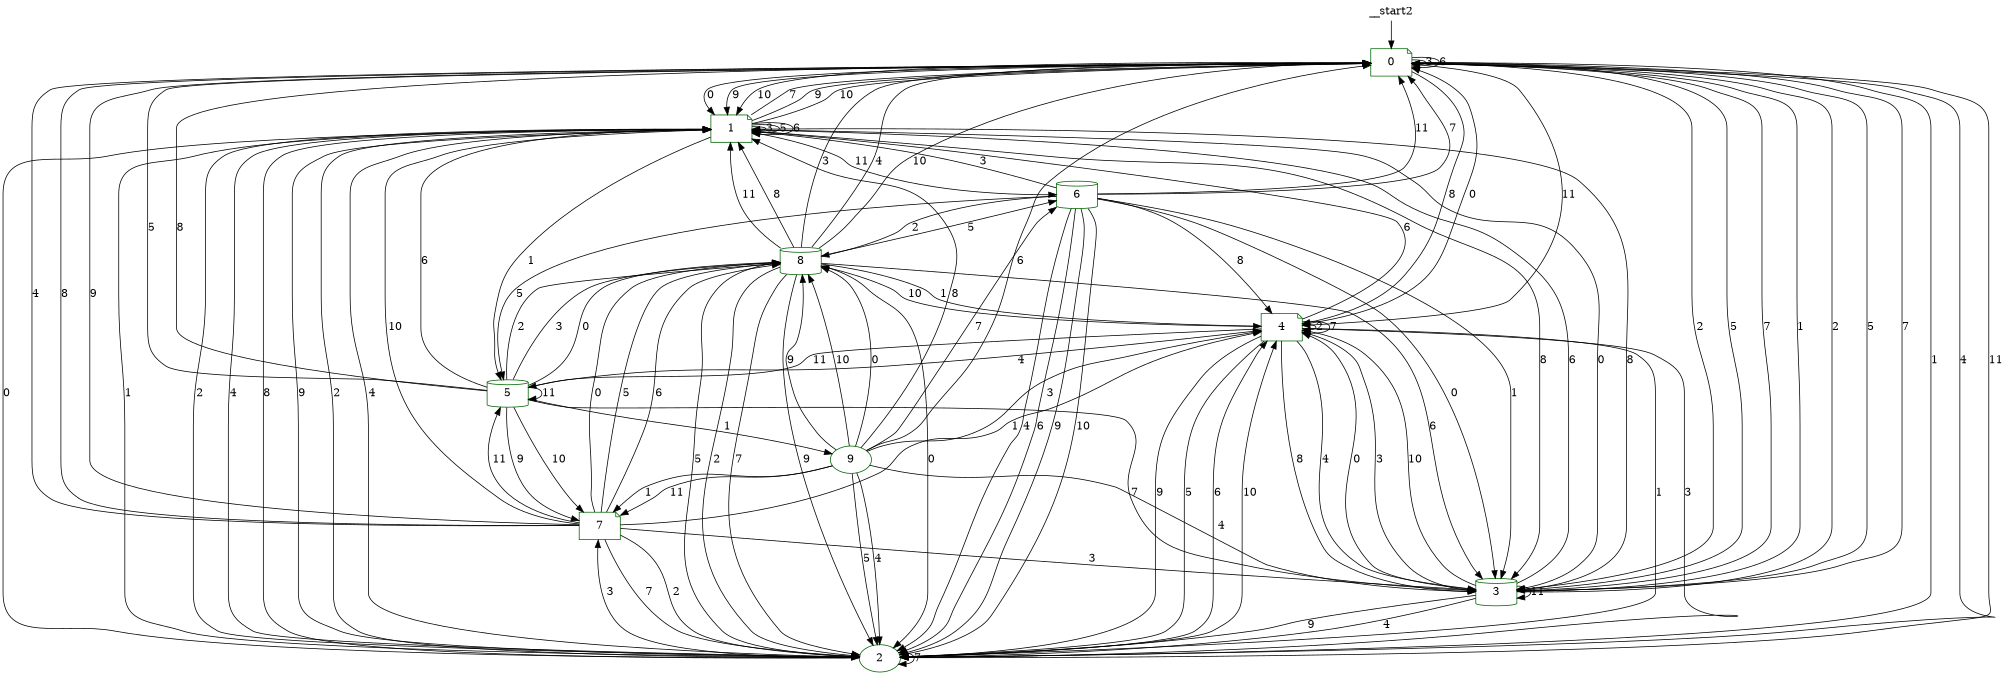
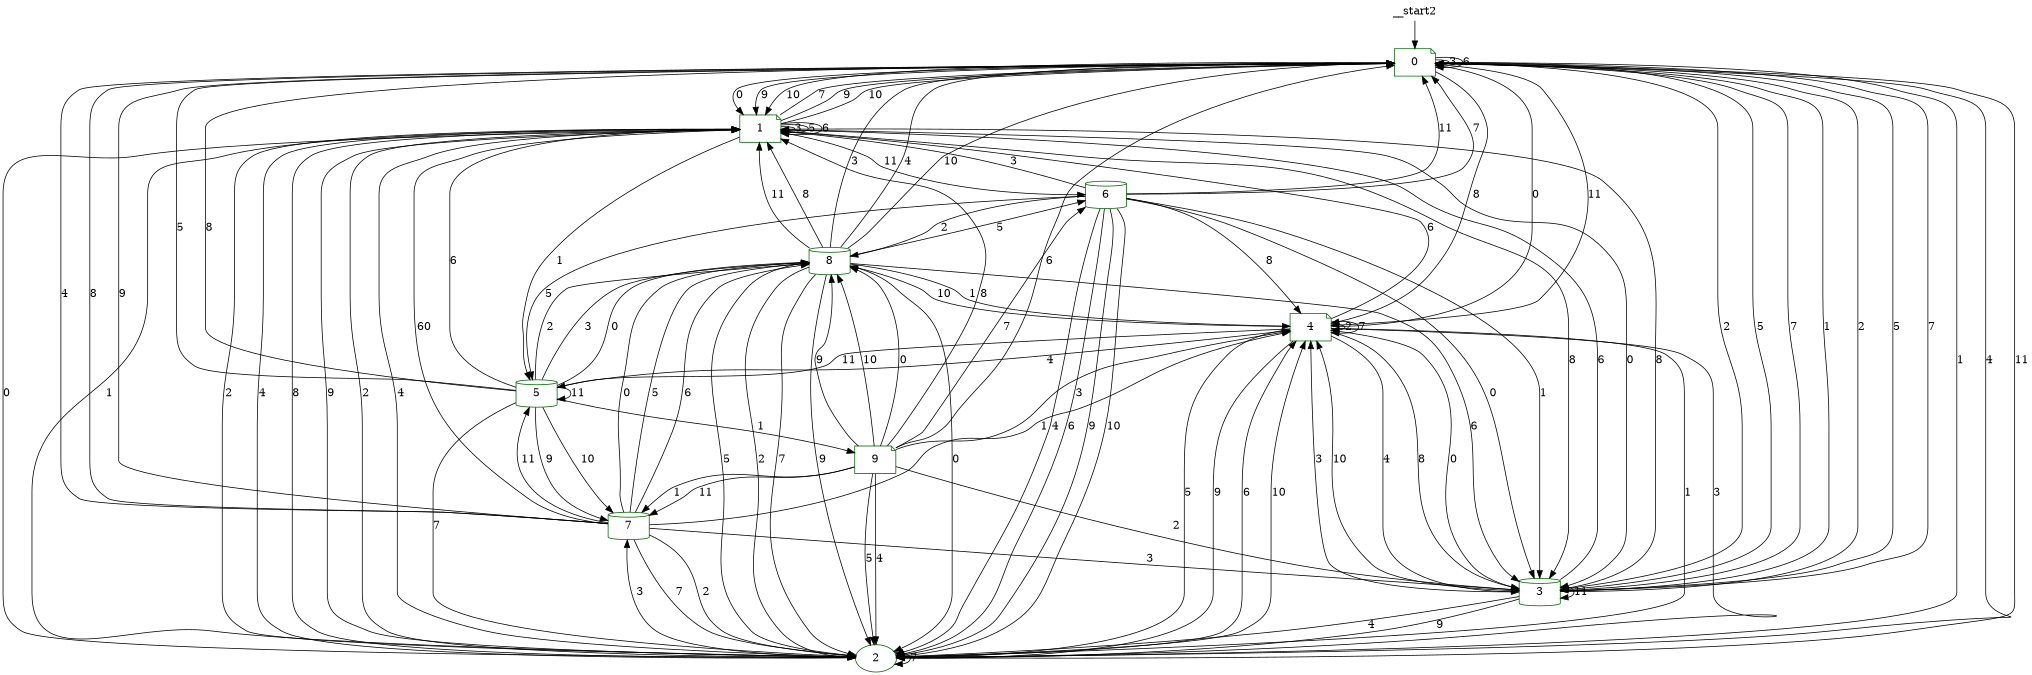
  digraph {
    node [color=darkgreen shape=note]
    n1 [label=0]
    n2 [label=1]
    n3 [label=2 shape=ellipse]
    n4 [label=3 shape=cylinder]
    n5 [label=4]
    n6 [label=5 shape=cylinder]
    n7 [label=6 shape=cylinder]
-   n8 [label=7]
+   n8 [label=7 shape=cylinder]
    n9 [label=8 shape=cylinder]
-   n10 [label=9 shape=ellipse]
+   n10 [label=9]
    n11 [color=brown height=0 label=__start2 shape=none width=0]
    n1 -> n1 [label=3]
    n1 -> n1 [label=6]
    n1 -> n2 [label=0]
    n1 -> n2 [label=9]
    n1 -> n2 [label=10]
    n1 -> n3 [label=1]
    n1 -> n3 [label=4]
    n1 -> n4 [label=2]
    n1 -> n4 [label=5]
    n1 -> n4 [label=7]
    n1 -> n5 [label=8]
    n1 -> n5 [label=11]
    n2 -> n1 [label=7]
    n2 -> n1 [label=9]
    n2 -> n1 [label=10]
    n2 -> n2 [label=3]
    n2 -> n2 [label=5]
    n2 -> n2 [label=6]
    n2 -> n3 [label=2]
    n2 -> n3 [label=4]
    n2 -> n4 [label=0]
    n2 -> n4 [label=8]
    n2 -> n6 [label=1]
    n2 -> n7 [label=11]
    n3 -> n1 [label=11]
    n3 -> n2 [label=0]
    n3 -> n2 [label=1]
    n3 -> n2 [label=2]
    n3 -> n2 [label=4]
    n3 -> n2 [label=8]
    n3 -> n2 [label=9]
    n3 -> n3 [label=7]
    n3 -> n5 [label=6]
    n3 -> n5 [label=10]
    n3 -> n8 [label=3]
    n3 -> n9 [label=5]
    n4 -> n1 [label=1]
    n4 -> n1 [label=2]
    n4 -> n1 [label=5]
    n4 -> n1 [label=7]
    n4 -> n2 [label=6]
    n4 -> n2 [label=8]
    n4 -> n3 [label=4]
    n4 -> n3 [label=9]
    n4 -> n4 [label=11]
    n4 -> n5 [label=0]
    n4 -> n5 [label=3]
    n4 -> n5 [label=10]
    n5 -> n1 [label=0]
    n5 -> n2 [label=6]
    n5 -> n3 [label=1]
    n5 -> n3 [label=3]
    n5 -> n3 [label=5]
    n5 -> n3 [label=9]
    n5 -> n4 [label=4]
    n5 -> n4 [label=8]
    n5 -> n5 [label=2]
    n5 -> n5 [label=7]
    n5 -> n6 [label=11]
    n5 -> n9 [label=10]
    n6 -> n1 [label=5]
    n6 -> n1 [label=8]
    n6 -> n2 [label=6]
-   n6 -> n4 [label=7]
+   n6 -> n3 [label=7]
    n6 -> n5 [label=4]
    n6 -> n6 [label=11]
    n6 -> n8 [label=9]
    n6 -> n8 [label=10]
    n6 -> n9 [label=0]
    n6 -> n9 [label=2]
    n6 -> n9 [label=3]
    n6 -> n10 [label=1]
    n7 -> n1 [label=7]
    n7 -> n1 [label=11]
    n7 -> n2 [label=3]
    n7 -> n3 [label=4]
    n7 -> n3 [label=6]
    n7 -> n3 [label=9]
    n7 -> n3 [label=10]
    n7 -> n4 [label=0]
    n7 -> n4 [label=1]
    n7 -> n5 [label=8]
    n7 -> n6 [label=5]
    n7 -> n9 [label=2]
    n8 -> n1 [label=4]
    n8 -> n1 [label=8]
    n8 -> n1 [label=9]
-   n8 -> n2 [label=10]
+   n8 -> n2 [label=60]
    n8 -> n3 [label=2]
    n8 -> n3 [label=7]
    n8 -> n4 [label=3]
    n8 -> n5 [label=1]
    n8 -> n6 [label=11]
    n8 -> n9 [label=0]
    n8 -> n9 [label=5]
    n8 -> n9 [label=6]
    n9 -> n1 [label=3]
    n9 -> n1 [label=4]
    n9 -> n1 [label=10]
    n9 -> n2 [label=8]
    n9 -> n2 [label=11]
    n9 -> n3 [label=0]
    n9 -> n3 [label=2]
    n9 -> n3 [label=7]
    n9 -> n3 [label=9]
    n9 -> n4 [label=6]
    n9 -> n5 [label=1]
    n9 -> n7 [label=5]
    n10 -> n1 [label=6]
    n10 -> n2 [label=8]
    n10 -> n3 [label=4]
    n10 -> n3 [label=5]
-   n10 -> n4 [label=4]
+   n10 -> n4 [label=2]
    n10 -> n5 [label=3]
    n10 -> n7 [label=7]
    n10 -> n8 [label=1]
    n10 -> n8 [label=11]
    n10 -> n9 [label=0]
    n10 -> n9 [label=9]
    n10 -> n9 [label=10]
    n11 -> n1
  }
